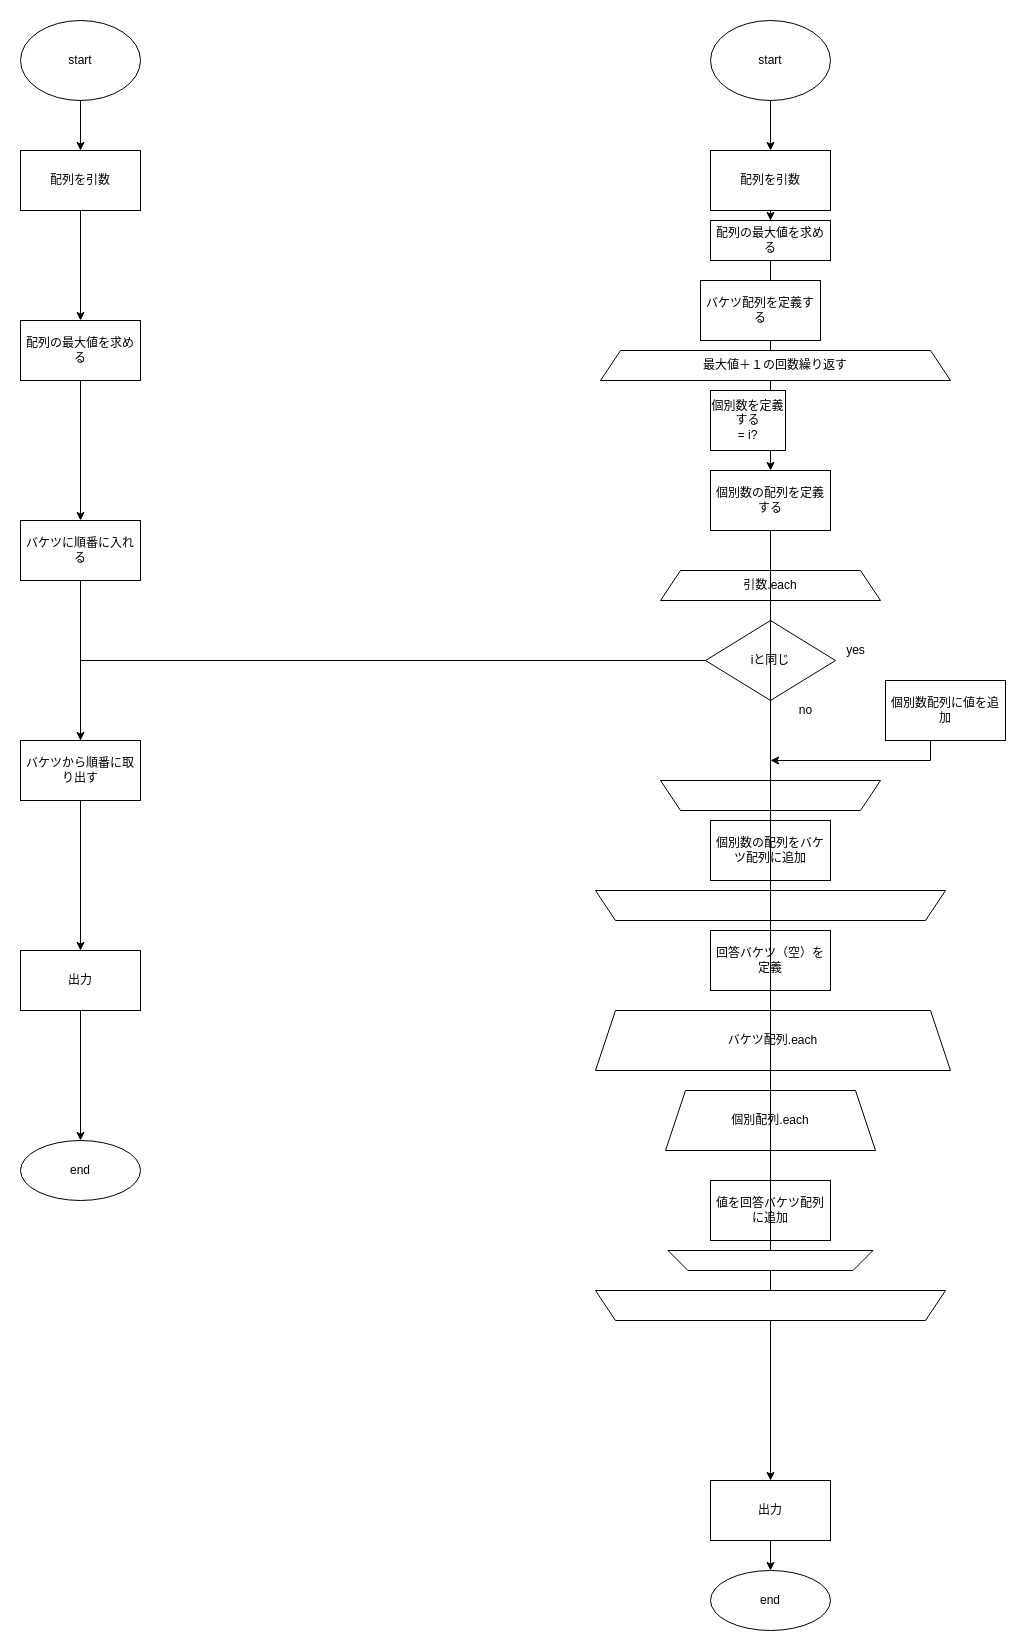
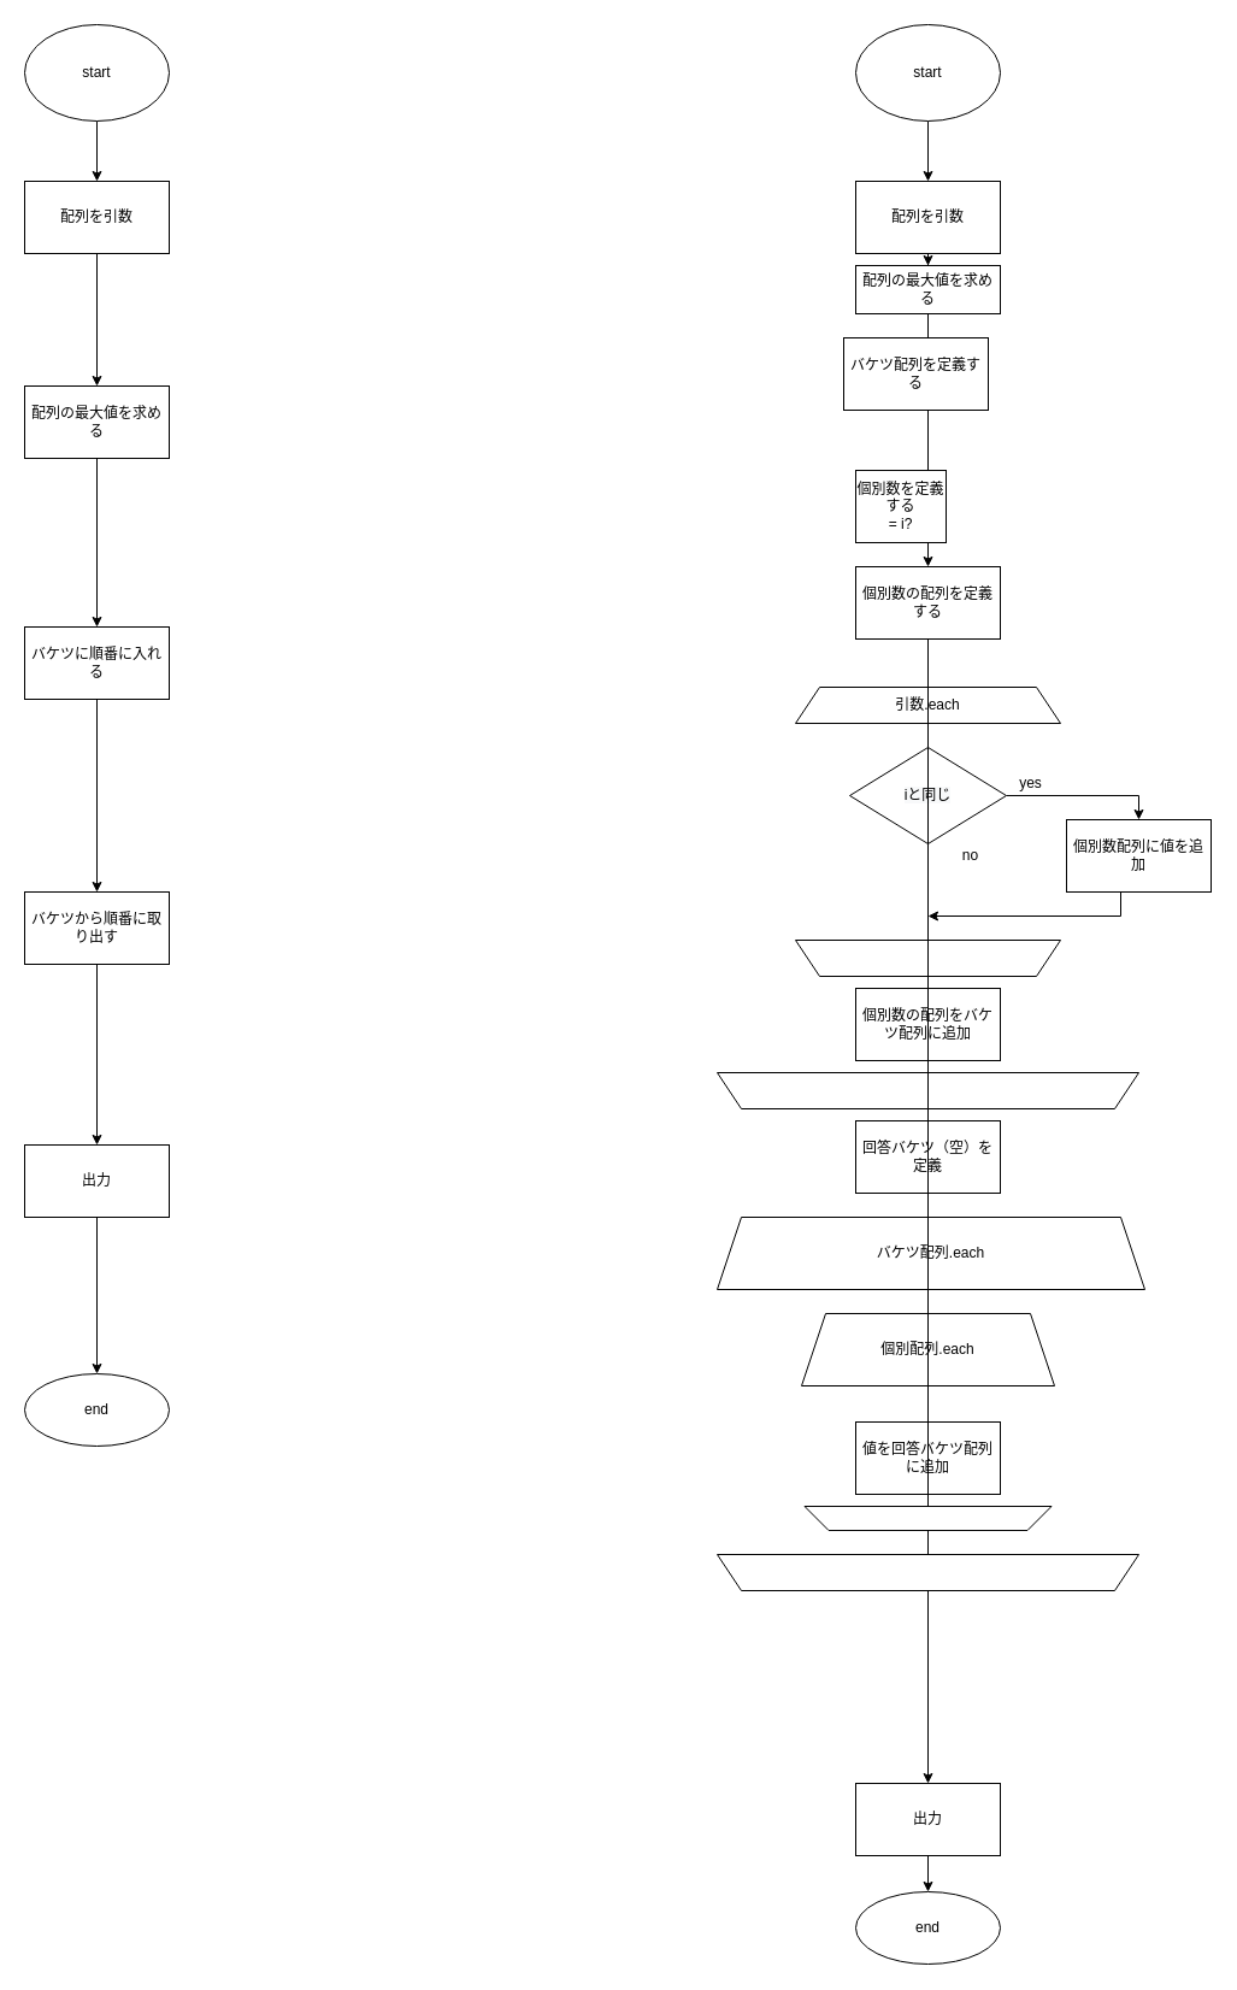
  <mxCell id="0" />
  <mxCell id="1" parent="0" />
  <mxCell id="2" value="" style="edgeStyle=orthogonalEdgeStyle;rounded=0;orthogonalLoop=1;jettySize=auto;html=1;" edge="1" parent="1" source="3" target="5"><mxGeometry relative="1" as="geometry" /></mxCell>
  <mxCell id="3" value="start" style="ellipse;whiteSpace=wrap;html=1;" vertex="1" parent="1"><mxGeometry x="20" width="120" height="80" as="geometry" y="20" /></mxCell>
  <mxCell id="4" value="" style="edgeStyle=orthogonalEdgeStyle;rounded=0;orthogonalLoop=1;jettySize=auto;html=1;" edge="1" parent="1" source="5" target="7"><mxGeometry relative="1" as="geometry" /></mxCell>
  <mxCell id="5" value="配列を引数" style="whiteSpace=wrap;html=1;" vertex="1" parent="1"><mxGeometry x="20" y="150" width="120" height="60" as="geometry" /></mxCell>
  <mxCell id="6" style="edgeStyle=orthogonalEdgeStyle;rounded=0;orthogonalLoop=1;jettySize=auto;html=1;entryX=0.5;entryY=0;entryDx=0;entryDy=0;" edge="1" parent="1" source="7" target="9"><mxGeometry relative="1" as="geometry" /></mxCell>
  <mxCell id="7" value="配列の最大値を求める" style="whiteSpace=wrap;html=1;" vertex="1" parent="1"><mxGeometry x="20" y="320" width="120" height="60" as="geometry" /></mxCell>
- <mxCell id="8" value="" style="edgeStyle=orthogonalEdgeStyle;rounded=0;orthogonalLoop=1;jettySize=auto;html=1;endArrow=none;" edge="1" parent="1" source="9" target="11"><mxGeometry relative="1" as="geometry" /></mxCell>
+ <mxCell id="8" value="" style="edgeStyle=orthogonalEdgeStyle;rounded=0;orthogonalLoop=1;jettySize=auto;html=1;" edge="1" parent="1" source="9" target="11"><mxGeometry relative="1" as="geometry" /></mxCell>
  <mxCell id="9" value="バケツに順番に入れる" style="rounded=0;whiteSpace=wrap;html=1;" vertex="1" parent="1"><mxGeometry x="20" y="520" width="120" height="60" as="geometry" /></mxCell>
  <mxCell id="10" value="" style="edgeStyle=orthogonalEdgeStyle;rounded=0;orthogonalLoop=1;jettySize=auto;html=1;" edge="1" parent="1" source="11" target="13"><mxGeometry relative="1" as="geometry" /></mxCell>
  <mxCell id="11" value="バケツから順番に取り出す" style="whiteSpace=wrap;html=1;rounded=0;" vertex="1" parent="1"><mxGeometry x="20" y="740" width="120" height="60" as="geometry" /></mxCell>
  <mxCell id="12" value="" style="edgeStyle=orthogonalEdgeStyle;rounded=0;orthogonalLoop=1;jettySize=auto;html=1;" edge="1" parent="1" source="13" target="14"><mxGeometry relative="1" as="geometry" /></mxCell>
  <mxCell id="13" value="出力" style="whiteSpace=wrap;html=1;rounded=0;" vertex="1" parent="1"><mxGeometry x="20" y="950" width="120" height="60" as="geometry" /></mxCell>
  <mxCell id="14" value="end" style="ellipse;whiteSpace=wrap;html=1;rounded=0;" vertex="1" parent="1"><mxGeometry x="20" y="1140" width="120" height="60" as="geometry" /></mxCell>
  <mxCell id="15" value="" style="edgeStyle=orthogonalEdgeStyle;rounded=0;orthogonalLoop=1;jettySize=auto;html=1;" edge="1" parent="1" source="16" target="18"><mxGeometry relative="1" as="geometry" /></mxCell>
  <mxCell id="16" value="start" style="ellipse;whiteSpace=wrap;html=1;" vertex="1" parent="1"><mxGeometry x="710" width="120" height="80" as="geometry" y="20" /></mxCell>
  <mxCell id="17" value="" style="edgeStyle=orthogonalEdgeStyle;rounded=0;orthogonalLoop=1;jettySize=auto;html=1;" edge="1" parent="1" source="18" target="20"><mxGeometry relative="1" as="geometry" /></mxCell>
  <mxCell id="18" value="配列を引数" style="whiteSpace=wrap;html=1;" vertex="1" parent="1"><mxGeometry x="710" y="150" width="120" height="60" as="geometry" /></mxCell>
  <mxCell id="19" style="edgeStyle=orthogonalEdgeStyle;rounded=0;orthogonalLoop=1;jettySize=auto;html=1;entryX=0.5;entryY=0;entryDx=0;entryDy=0;" edge="1" parent="1" source="20" target="22"><mxGeometry relative="1" as="geometry" /></mxCell>
  <mxCell id="20" value="配列の最大値を求める" style="whiteSpace=wrap;html=1;" vertex="1" parent="1"><mxGeometry x="710" y="220" width="120" height="40" as="geometry" /></mxCell>
  <mxCell id="21" value="" style="edgeStyle=orthogonalEdgeStyle;rounded=0;orthogonalLoop=1;jettySize=auto;html=1;exitX=0.5;exitY=1;exitDx=0;exitDy=0;startArrow=none;entryX=0.5;entryY=0;entryDx=0;entryDy=0;" edge="1" parent="1" source="43" target="24"><mxGeometry relative="1" as="geometry"><mxPoint x="770" y="560" as="sourcePoint" /><mxPoint x="770" y="1380" as="targetPoint" /><Array as="points"><mxPoint x="770" y="1310" /><mxPoint x="770" y="1310" /></Array></mxGeometry></mxCell>
  <mxCell id="22" value="個別数の配列を定義する" style="rounded=0;whiteSpace=wrap;html=1;" vertex="1" parent="1"><mxGeometry x="710" y="470" width="120" height="60" as="geometry" /></mxCell>
  <mxCell id="23" value="" style="edgeStyle=orthogonalEdgeStyle;rounded=0;orthogonalLoop=1;jettySize=auto;html=1;" edge="1" parent="1" source="24" target="25"><mxGeometry relative="1" as="geometry" /></mxCell>
  <mxCell id="24" value="出力" style="whiteSpace=wrap;html=1;rounded=0;" vertex="1" parent="1"><mxGeometry x="710" y="1480" width="120" height="60" as="geometry" /></mxCell>
  <mxCell id="25" value="end" style="ellipse;whiteSpace=wrap;html=1;rounded=0;" vertex="1" parent="1"><mxGeometry x="710" y="1570" width="120" height="60" as="geometry" /></mxCell>
- <mxCell id="26" value="最大値＋１の回数繰り返す" style="shape=trapezoid;perimeter=trapezoidPerimeter;whiteSpace=wrap;html=1;fixedSize=1;" vertex="1" parent="1"><mxGeometry x="600" y="350" width="350" height="30" as="geometry" /></mxCell>
  <mxCell id="27" value="バケツ配列を定義する" style="whiteSpace=wrap;html=1;" vertex="1" parent="1"><mxGeometry x="700" y="280" width="120" height="60" as="geometry" /></mxCell>
  <mxCell id="28" style="edgeStyle=orthogonalEdgeStyle;rounded=0;orthogonalLoop=1;jettySize=auto;html=1;exitX=0.5;exitY=1;exitDx=0;exitDy=0;" edge="1" parent="1" source="29"><mxGeometry relative="1" as="geometry"><mxPoint x="770" y="760" as="targetPoint" /><Array as="points"><mxPoint x="930" y="760" /></Array></mxGeometry></mxCell>
  <mxCell id="29" value="個別数配列に値を追加" style="whiteSpace=wrap;html=1;" vertex="1" parent="1"><mxGeometry x="885" y="680" width="120" height="60" as="geometry" /></mxCell>
  <mxCell id="30" value="引数.each" style="shape=trapezoid;perimeter=trapezoidPerimeter;whiteSpace=wrap;html=1;fixedSize=1;" vertex="1" parent="1"><mxGeometry x="660" y="570" width="220" height="30" as="geometry" /></mxCell>
- <mxCell id="31" style="edgeStyle=orthogonalEdgeStyle;rounded=0;orthogonalLoop=1;jettySize=auto;html=1;" edge="1" parent="1" source="32" target="11"><mxGeometry relative="1" as="geometry" /></mxCell>
+ <mxCell id="31" style="edgeStyle=orthogonalEdgeStyle;rounded=0;orthogonalLoop=1;jettySize=auto;html=1;entryX=0.5;entryY=0;entryDx=0;entryDy=0;" edge="1" parent="1" source="32" target="29"><mxGeometry relative="1" as="geometry" /></mxCell>
  <mxCell id="32" value="&lt;span style=&quot;color: rgb(0 , 0 , 0) ; font-family: &amp;#34;helvetica&amp;#34; ; font-size: 12px ; font-style: normal ; font-weight: 400 ; letter-spacing: normal ; text-align: center ; text-indent: 0px ; text-transform: none ; word-spacing: 0px ; background-color: rgb(248 , 249 , 250) ; display: inline ; float: none&quot;&gt;iと同じ&lt;/span&gt;" style="rhombus;whiteSpace=wrap;html=1;" vertex="1" parent="1"><mxGeometry x="705" y="620" width="130" height="80" as="geometry" /></mxCell>
  <mxCell id="33" value="個別数を定義する&lt;br&gt;= i?" style="whiteSpace=wrap;html=1;" vertex="1" parent="1"><mxGeometry x="710" y="390" width="75" height="60" as="geometry" /></mxCell>
  <mxCell id="34" value="yes" style="text;html=1;align=center;verticalAlign=middle;resizable=0;points=[];autosize=1;strokeColor=none;fillColor=none;" vertex="1" parent="1"><mxGeometry x="840" y="640" width="30" height="20" as="geometry" /></mxCell>
  <mxCell id="35" value="no" style="text;html=1;align=center;verticalAlign=middle;resizable=0;points=[];autosize=1;strokeColor=none;fillColor=none;" vertex="1" parent="1"><mxGeometry x="790" y="700" width="30" height="20" as="geometry" /></mxCell>
  <mxCell id="36" value="" style="shape=trapezoid;perimeter=trapezoidPerimeter;whiteSpace=wrap;html=1;fixedSize=1;rotation=-180;" vertex="1" parent="1"><mxGeometry x="660" y="780" width="220" height="30" as="geometry" /></mxCell>
  <mxCell id="37" value="" style="shape=trapezoid;perimeter=trapezoidPerimeter;whiteSpace=wrap;html=1;fixedSize=1;rotation=-180;" vertex="1" parent="1"><mxGeometry x="595" y="890" width="350" height="30" as="geometry" /></mxCell>
  <mxCell id="38" value="個別数の配列をバケツ配列に追加" style="whiteSpace=wrap;html=1;" vertex="1" parent="1"><mxGeometry x="710" y="820" width="120" height="60" as="geometry" /></mxCell>
  <mxCell id="39" value="回答バケツ（空）を定義" style="whiteSpace=wrap;html=1;" vertex="1" parent="1"><mxGeometry x="710" y="930" width="120" height="60" as="geometry" /></mxCell>
  <mxCell id="40" value="バケツ配列.each" style="shape=trapezoid;perimeter=trapezoidPerimeter;whiteSpace=wrap;html=1;fixedSize=1;" vertex="1" parent="1"><mxGeometry x="595" y="1010" width="355" height="60" as="geometry" /></mxCell>
  <mxCell id="41" value="個別配列.each" style="shape=trapezoid;perimeter=trapezoidPerimeter;whiteSpace=wrap;html=1;fixedSize=1;" vertex="1" parent="1"><mxGeometry x="665" y="1090" width="210" height="60" as="geometry" /></mxCell>
  <mxCell id="42" value="値を回答バケツ配列に追加" style="whiteSpace=wrap;html=1;" vertex="1" parent="1"><mxGeometry x="710" y="1180" width="120" height="60" as="geometry" /></mxCell>
  <mxCell id="43" value="" style="shape=trapezoid;perimeter=trapezoidPerimeter;whiteSpace=wrap;html=1;fixedSize=1;rotation=-180;" vertex="1" parent="1"><mxGeometry x="667.5" y="1250" width="205" height="20" as="geometry" /></mxCell>
  <mxCell id="44" value="" style="edgeStyle=orthogonalEdgeStyle;rounded=0;orthogonalLoop=1;jettySize=auto;html=1;exitX=0.5;exitY=1;exitDx=0;exitDy=0;endArrow=none;" edge="1" parent="1" source="22" target="43"><mxGeometry relative="1" as="geometry"><mxPoint x="770" y="530" as="sourcePoint" /><mxPoint x="770" y="1380" as="targetPoint" /></mxGeometry></mxCell>
  <mxCell id="45" value="" style="shape=trapezoid;perimeter=trapezoidPerimeter;whiteSpace=wrap;html=1;fixedSize=1;rotation=-180;" vertex="1" parent="1"><mxGeometry x="595" y="1290" width="350" height="30" as="geometry" /></mxCell>
